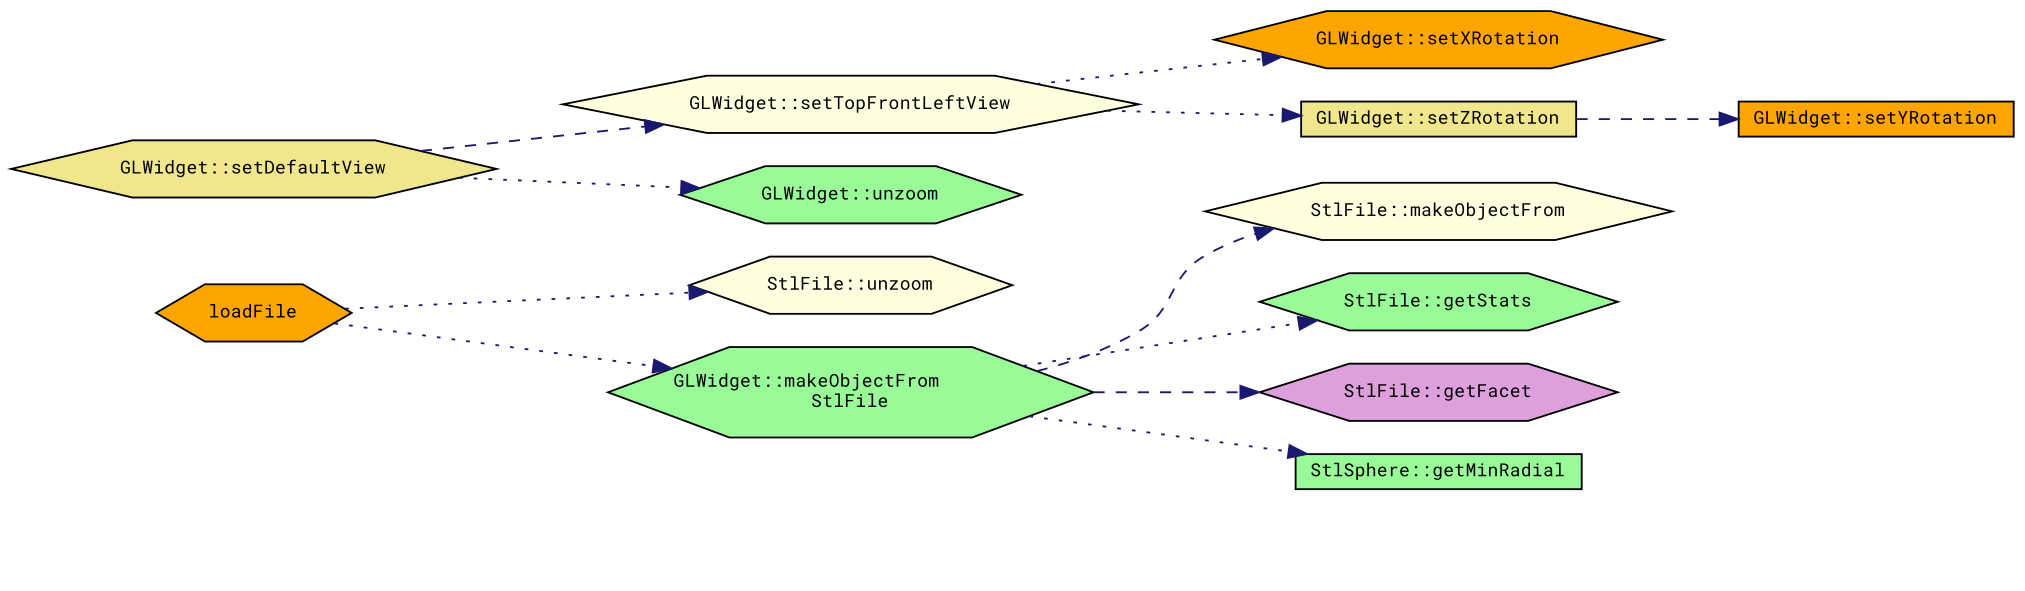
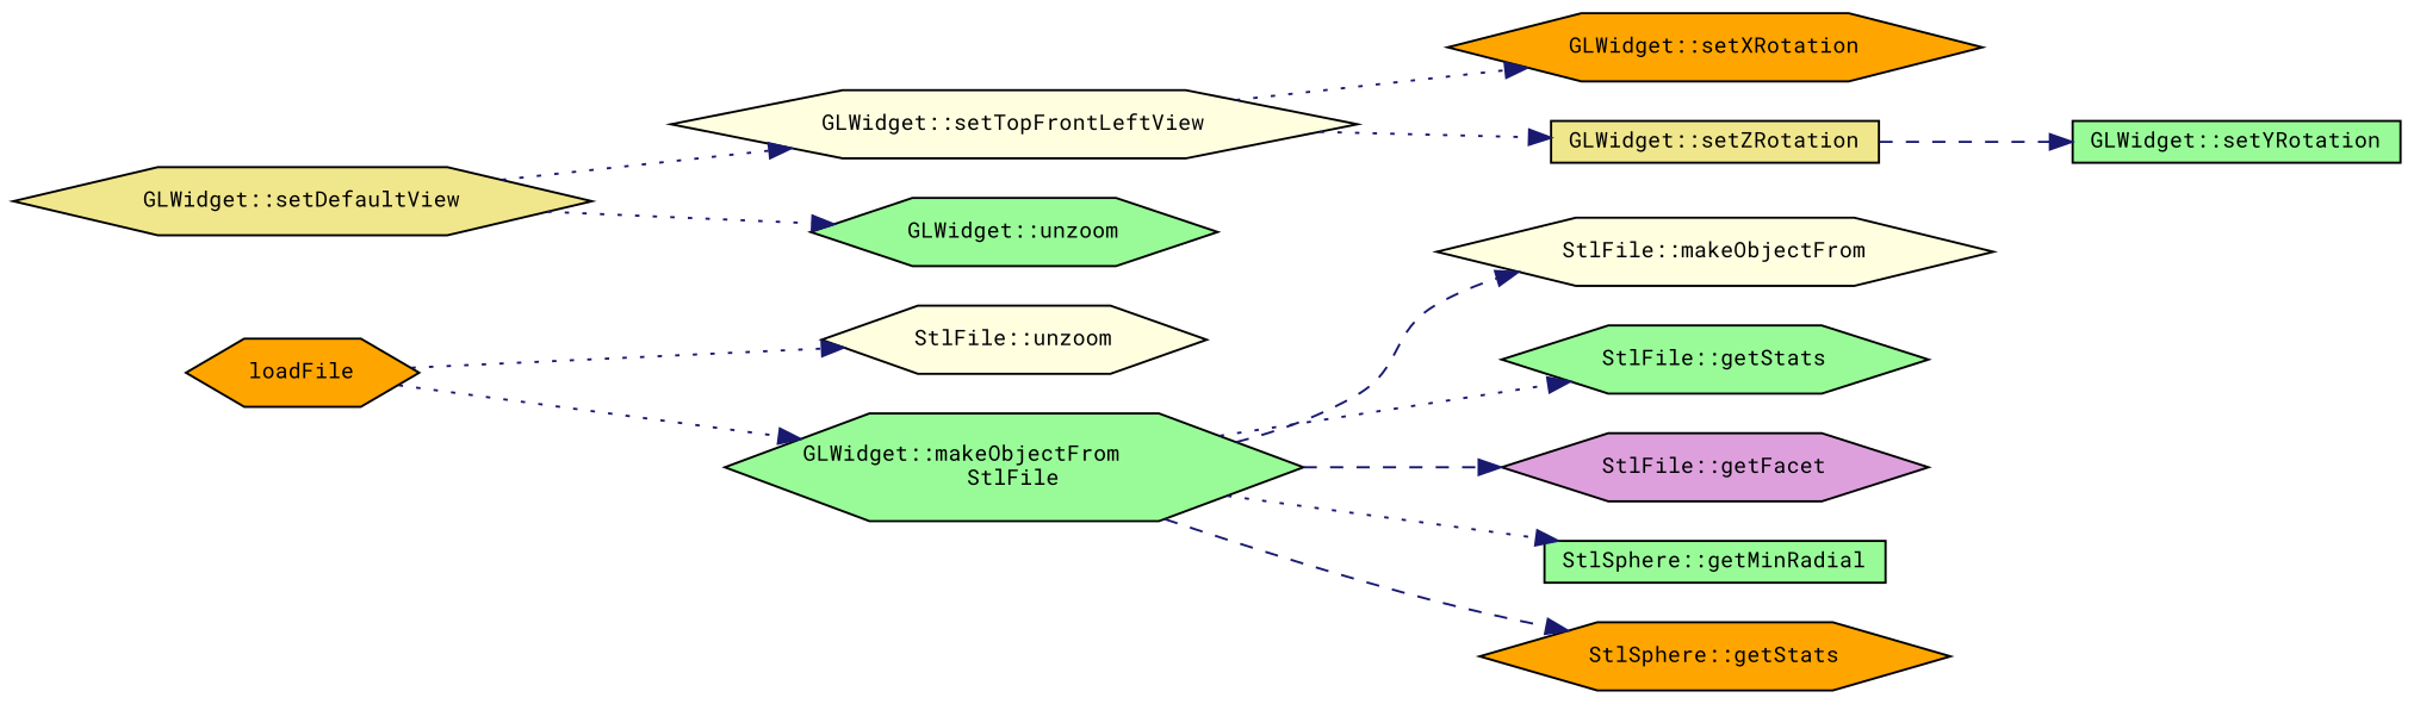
  digraph {
    fontname="Roboto Mono"
    rankdir=LR
    node [color=black fillcolor=palegreen fontname="Roboto Mono" fontsize=10 shape=hexagon style=filled]
    edge [color=midnightblue fontname="Roboto Mono" fontsize=10 labelfontname=Helvetica labelfontsize=10 style=dotted]
    n1 [fillcolor=orange fontcolor=black height=0.2 label=loadFile width=0.4]
    n2 [fillcolor=lightyellow height=0.2 label="StlFile::unzoom" width=0.4]
    n3 [height=0.2 label="GLWidget::makeObjectFrom\lStlFile" width=0.4]
    n4 [fillcolor=lightyellow height=0.2 label="StlFile::makeObjectFrom" width=0.4]
    n5 [height=0.2 label="StlFile::getStats" width=0.4]
    n6 [fillcolor=plum height=0.2 label="StlFile::getFacet" width=0.4]
    n7 [height=0.2 label="StlSphere::getMinRadial" shape=box width=0.4]
+   n8 [fillcolor=orange height=0.2 label="StlSphere::getStats" width=0.4]
    n9 [fillcolor=khaki height=0.2 label="GLWidget::setDefaultView" width=0.4]
    n10 [fillcolor=lightyellow height=0.2 label="GLWidget::setTopFrontLeftView" width=0.4]
    n11 [height=0.2 label="GLWidget::unzoom" width=0.4]
    n12 [fillcolor=orange height=0.2 label="GLWidget::setXRotation" width=0.4]
    n13 [fillcolor=khaki height=0.2 label="GLWidget::setZRotation" shape=box width=0.4]
-   n14 [fillcolor=orange height=0.2 label="GLWidget::setYRotation" shape=box width=0.4]
+   n14 [height=0.2 label="GLWidget::setYRotation" shape=box width=0.4]
    n1 -> n2
    n1 -> n3
    n3 -> n4 [style=dashed]
    n3 -> n5
    n3 -> n6 [style=dashed]
    n3 -> n7
-   n9 -> n10 [style=dashed]
+   n3 -> n8 [style=dashed]
+   n9 -> n10
    n9 -> n11
    n10 -> n12
    n10 -> n13
    n13 -> n14 [style=dashed]
  }
